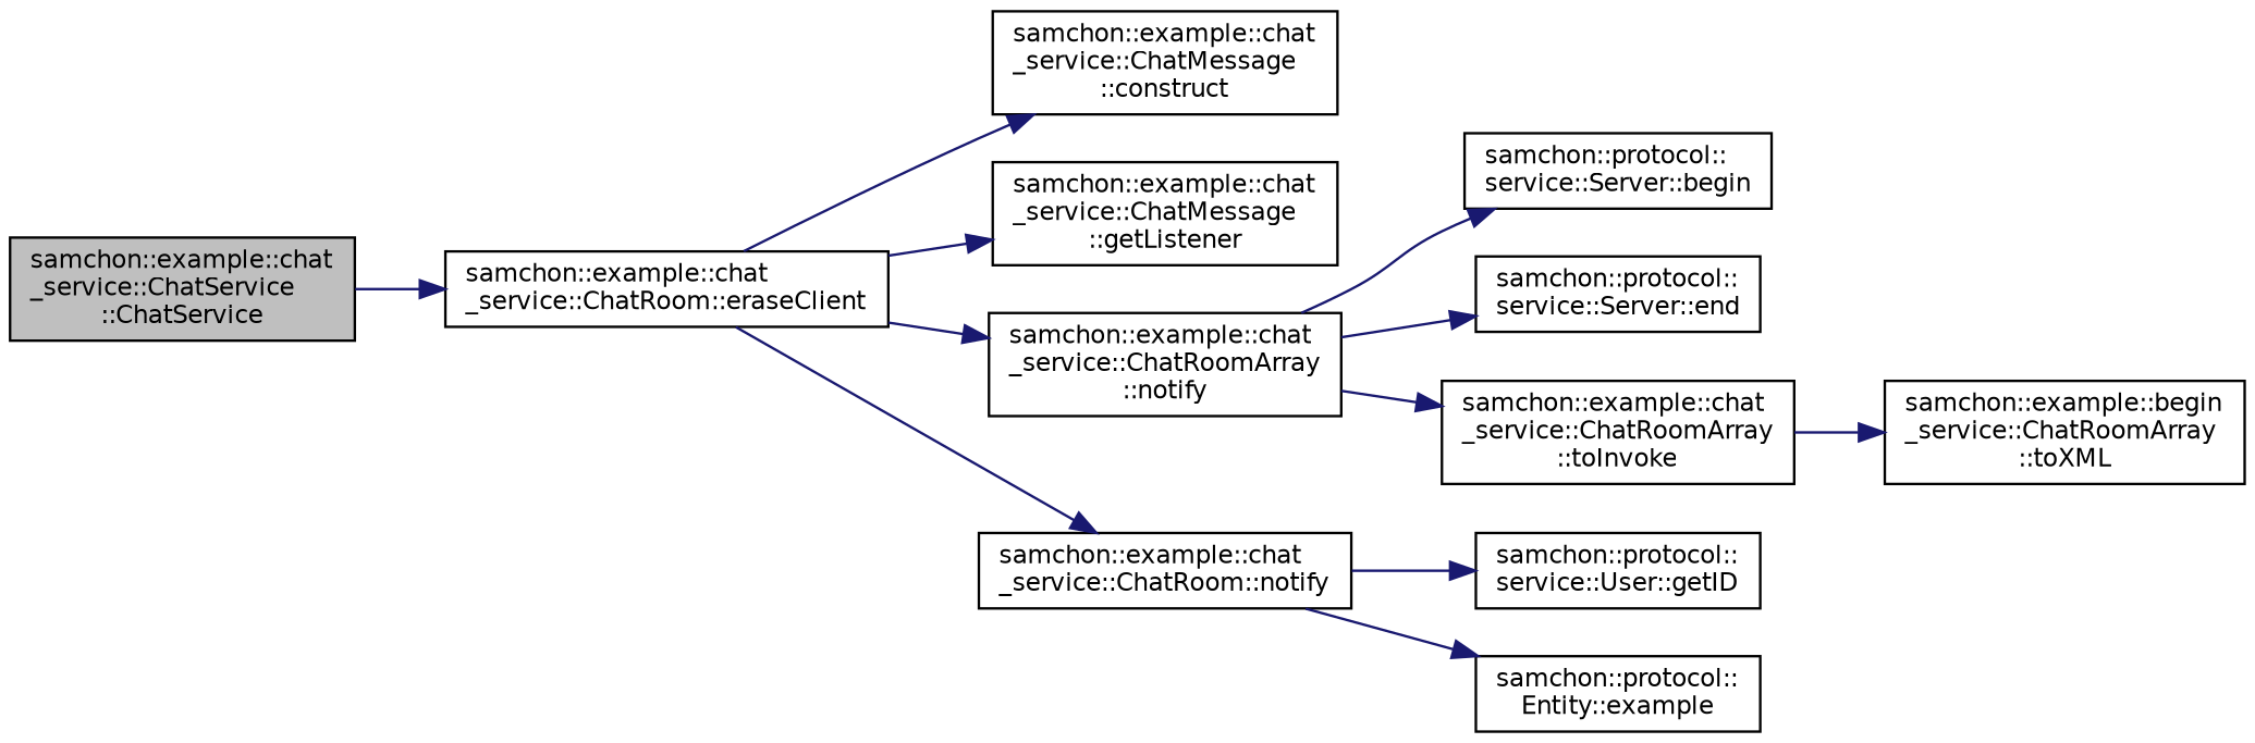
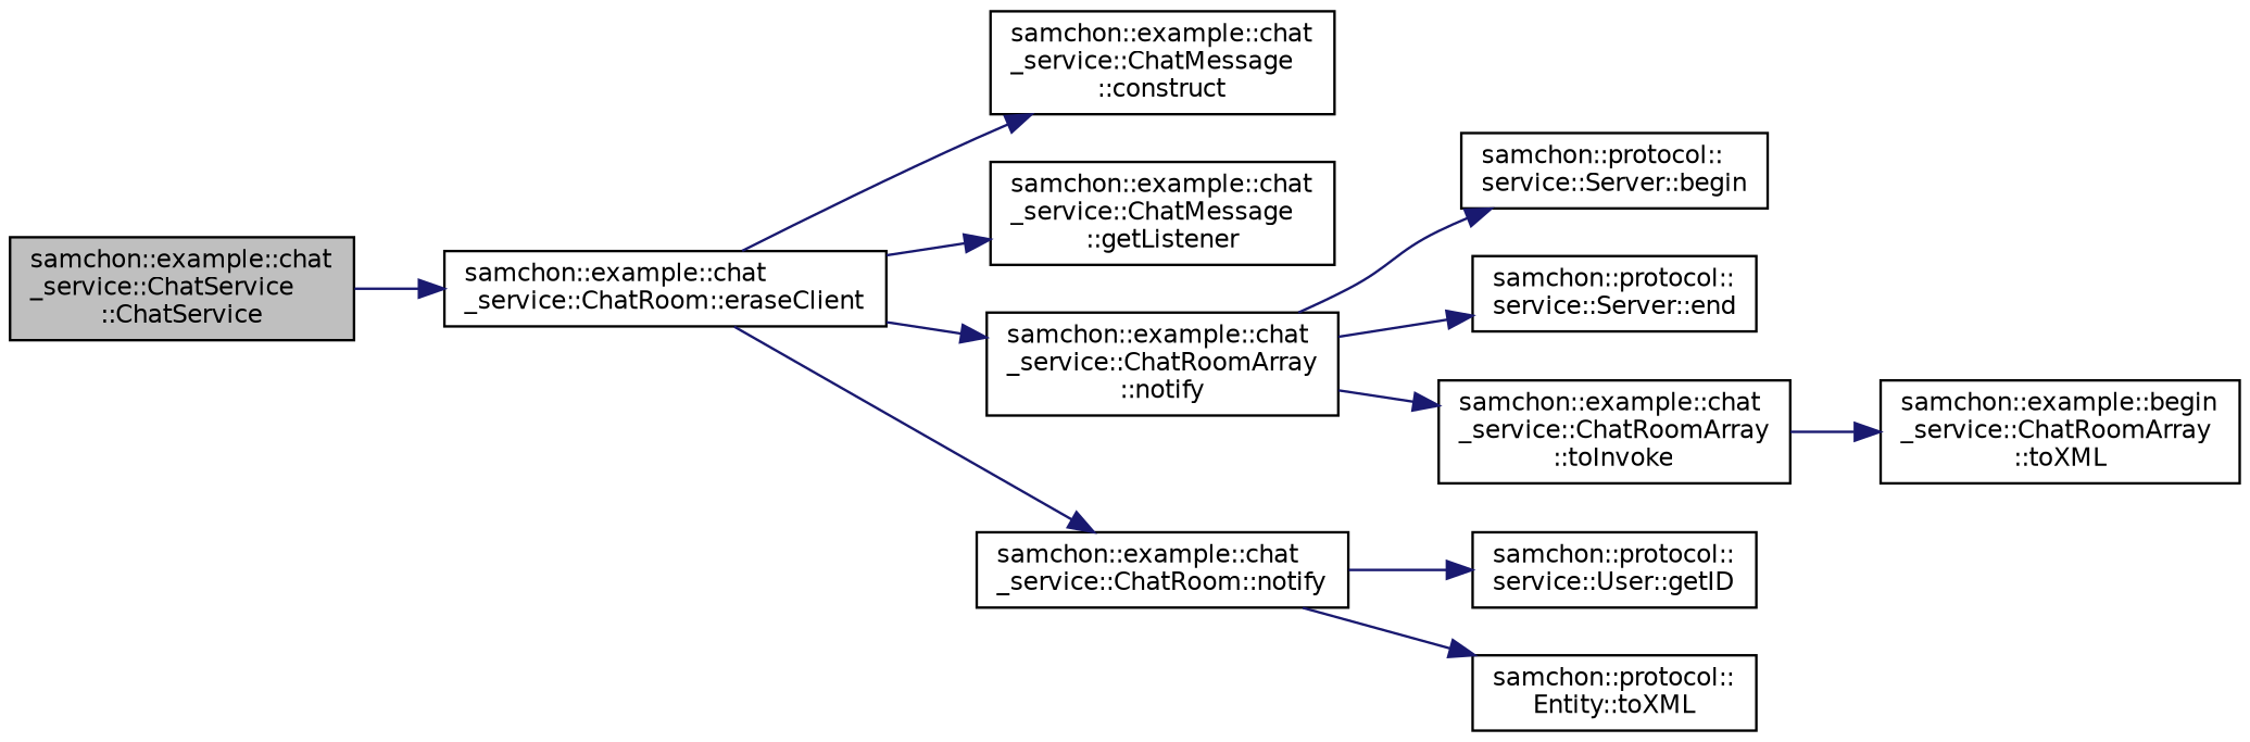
  digraph {
    rankdir=LR
    node [color=black fillcolor=white fontname=Helvetica fontsize=10 shape=record style=filled]
    edge [color=midnightblue fontname=Helvetica fontsize=10 labelfontname=Helvetica labelfontsize=10 style=solid]
    n1 [fillcolor=grey75 fontcolor=black height=0.2 label="samchon::example::chat\l_service::ChatService\l::ChatService" width=0.4]
    n2 [height=0.2 label="samchon::example::chat\l_service::ChatRoom::eraseClient" width=0.4]
    n3 [height=0.2 label="samchon::example::chat\l_service::ChatMessage\l::construct" width=0.4]
    n4 [height=0.2 label="samchon::example::chat\l_service::ChatMessage\l::getListener" width=0.4]
    n5 [height=0.2 label="samchon::example::chat\l_service::ChatRoomArray\l::notify" width=0.4]
    n6 [height=0.2 label="samchon::example::chat\l_service::ChatRoom::notify" width=0.4]
    n7 [height=0.2 label="samchon::protocol::\lservice::Server::begin" width=0.4]
    n8 [height=0.2 label="samchon::protocol::\lservice::Server::end" width=0.4]
    n9 [height=0.2 label="samchon::example::chat\l_service::ChatRoomArray\l::toInvoke" width=0.4]
    n10 [height=0.2 label="samchon::protocol::\lservice::User::getID" width=0.4]
-   n11 [height=0.2 label="samchon::protocol::\lEntity::example" width=0.4]
+   n11 [height=0.2 label="samchon::protocol::\lEntity::toXML" width=0.4]
    n12 [height=0.2 label="samchon::example::begin\l_service::ChatRoomArray\l::toXML" width=0.4]
    n1 -> n2
    n2 -> n3
    n2 -> n4
    n2 -> n5
    n2 -> n6
    n5 -> n7
    n5 -> n8
    n5 -> n9
    n6 -> n10
    n6 -> n11
    n9 -> n12
  }
